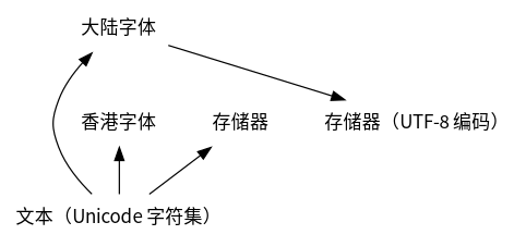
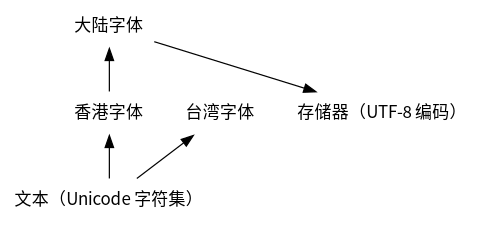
  digraph {
    fontname="Noto Sans CJK SC"
    rankdir=BT
    node [fontname="Noto Sans CJK SC" shape=plaintext]
    edge [fontname="Noto Sans CJK SC"]
    "文本（Unicode 字符集）"
    "大陆字体"
    "香港字体"
-   "台湾字体" [label="存储器"]
+   "台湾字体"
    "存储器（UTF-8 编码）"
-   "文本（Unicode 字符集）" -> "大陆字体"
+   "香港字体" -> "大陆字体"
    "文本（Unicode 字符集）" -> "香港字体"
    "文本（Unicode 字符集）" -> "台湾字体"
    "存储器（UTF-8 编码）" -> "大陆字体" [dir=back]
  }
